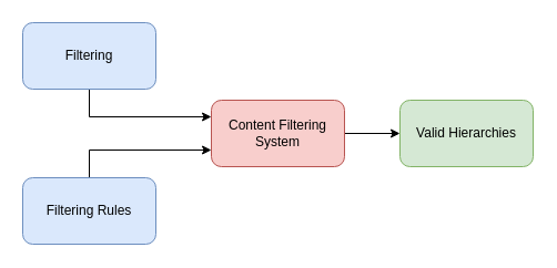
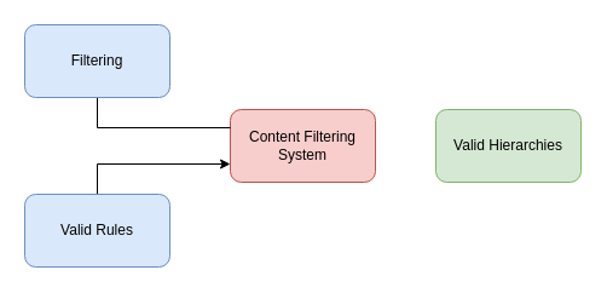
  <mxCell id="0" />
  <mxCell id="1" parent="0" />
- <mxCell id="2" style="edgeStyle=orthogonalEdgeStyle;rounded=0;orthogonalLoop=1;jettySize=auto;html=1;exitX=1;exitY=0.5;exitDx=0;exitDy=0;" edge="1" parent="1" source="3" target="8"><mxGeometry relative="1" as="geometry" /></mxCell>
  <mxCell id="3" value="Content Filtering&lt;br&gt;System" style="rounded=1;whiteSpace=wrap;html=1;fillColor=#f8cecc;strokeColor=#b85450;" vertex="1" parent="1"><mxGeometry x="190" y="90" width="120" height="60" as="geometry" /></mxCell>
  <mxCell id="4" style="edgeStyle=orthogonalEdgeStyle;rounded=0;orthogonalLoop=1;jettySize=auto;html=1;exitX=0.5;exitY=0;exitDx=0;exitDy=0;entryX=0;entryY=0.75;entryDx=0;entryDy=0;" edge="1" parent="1" source="5" target="3"><mxGeometry relative="1" as="geometry" /></mxCell>
- <mxCell id="5" value="Filtering Rules" style="rounded=1;whiteSpace=wrap;html=1;fillColor=#dae8fc;strokeColor=#6c8ebf;" vertex="1" parent="1"><mxGeometry x="20" y="160" width="120" height="60" as="geometry" /></mxCell>
- <mxCell id="6" style="edgeStyle=orthogonalEdgeStyle;rounded=0;orthogonalLoop=1;jettySize=auto;html=1;exitX=0.5;exitY=1;exitDx=0;exitDy=0;entryX=0;entryY=0.25;entryDx=0;entryDy=0;" edge="1" parent="1" source="7" target="3"><mxGeometry relative="1" as="geometry"><Array as="points"><mxPoint x="80" y="105" /></Array></mxGeometry></mxCell>
+ <mxCell id="5" value="Valid Rules" style="rounded=1;whiteSpace=wrap;html=1;fillColor=#dae8fc;strokeColor=#6c8ebf;" vertex="1" parent="1"><mxGeometry x="20" y="160" width="120" height="60" as="geometry" /></mxCell>
+ <mxCell id="6" style="edgeStyle=orthogonalEdgeStyle;rounded=0;orthogonalLoop=1;jettySize=auto;html=1;exitX=0.5;exitY=1;exitDx=0;exitDy=0;entryX=0;entryY=0.25;entryDx=0;entryDy=0;endArrow=none;" edge="1" parent="1" source="7" target="3"><mxGeometry relative="1" as="geometry"><Array as="points"><mxPoint x="80" y="105" /></Array></mxGeometry></mxCell>
  <mxCell id="7" value="Filtering" style="rounded=1;whiteSpace=wrap;html=1;fillColor=#dae8fc;strokeColor=#6c8ebf;" vertex="1" parent="1"><mxGeometry x="20" y="20" width="120" height="60" as="geometry" /></mxCell>
  <mxCell id="8" value="Valid Hierarchies" style="rounded=1;whiteSpace=wrap;html=1;fillColor=#d5e8d4;strokeColor=#82b366;" vertex="1" parent="1"><mxGeometry x="360" y="90" width="120" height="60" as="geometry" /></mxCell>
